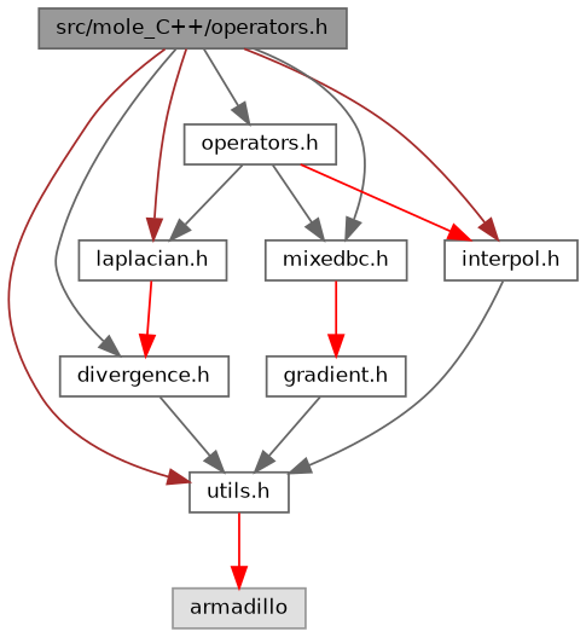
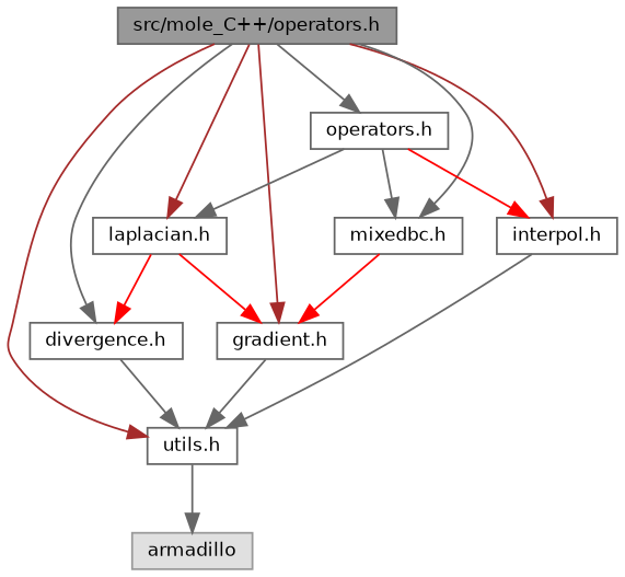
  digraph {
    node [color=grey40 fillcolor=white fontname=Helvetica fontsize=10 shape=box style=filled]
    edge [color=gray40 fontname=Helvetica fontsize=10 labelfontname=Helvetica labelfontsize=10 style=solid]
    n1 [color=gray40 fillcolor=grey60 fontcolor=black height=0.2 label="src/mole_C++/operators.h" width=0.4]
    n2 [height=0.2 label="divergence.h" width=0.4]
    n3 [height=0.2 label="utils.h" width=0.4]
    n4 [height=0.2 label="gradient.h" width=0.4]
    n5 [height=0.2 label="interpol.h" width=0.4]
    n6 [height=0.2 label="laplacian.h" width=0.4]
    n7 [height=0.2 label="mixedbc.h" width=0.4]
    n8 [height=0.2 label="operators.h" width=0.4]
    n9 [color=grey60 fillcolor="#E0E0E0" height=0.2 label=armadillo width=0.4]
    n1 -> n2
    n1 -> n3 [color=brown]
+   n1 -> n4 [color=brown]
    n1 -> n5 [color=brown]
    n1 -> n6 [color=brown]
    n1 -> n7
    n1 -> n8
    n2 -> n3
-   n3 -> n9 [color=red]
+   n3 -> n9
    n4 -> n3
    n5 -> n3
    n6 -> n2 [color=red]
+   n6 -> n4 [color=red]
    n7 -> n4 [color=red]
    n8 -> n5 [color=red]
    n8 -> n6
    n8 -> n7
  }
